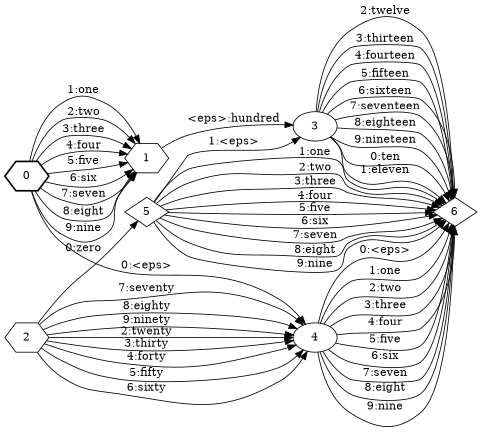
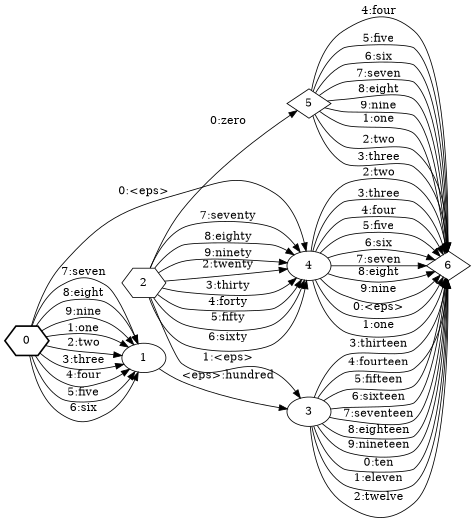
  digraph {
    nodesep=0.01
    rankdir=LR
    ranksep=0.4
    node [fontsize=14 shape=hexagon style=solid]
    edge [fontsize=14]
    n1 [label=0 style=bold]
-   n2 [label=1]
+   n2 [label=1 shape=ellipse]
    n3 [label=4 shape=ellipse]
    n4 [label=3 shape=ellipse]
    n5 [label=2]
    n6 [label=5 shape=diamond]
    n7 [label=6 shape=diamond]
    n1 -> n2 [label="1:one"]
    n1 -> n2 [label="2:two"]
    n1 -> n2 [label="3:three"]
    n1 -> n2 [label="4:four"]
    n1 -> n2 [label="5:five"]
    n1 -> n2 [label="6:six"]
    n1 -> n2 [label="7:seven"]
    n1 -> n2 [label="8:eight"]
    n1 -> n2 [label="9:nine"]
    n1 -> n3 [label="0:<eps>"]
    n2 -> n4 [label="<eps>:hundred"]
    n3 -> n7 [label="0:<eps>"]
    n3 -> n7 [label="1:one"]
    n3 -> n7 [label="2:two"]
    n3 -> n7 [label="3:three"]
    n3 -> n7 [label="4:four"]
    n3 -> n7 [label="5:five"]
    n3 -> n7 [label="6:six"]
    n3 -> n7 [label="7:seven"]
    n3 -> n7 [label="8:eight"]
    n3 -> n7 [label="9:nine"]
    n4 -> n7 [label="1:eleven"]
    n4 -> n7 [label="2:twelve"]
    n4 -> n7 [label="3:thirteen"]
    n4 -> n7 [label="4:fourteen"]
    n4 -> n7 [label="5:fifteen"]
    n4 -> n7 [label="6:sixteen"]
    n4 -> n7 [label="7:seventeen"]
    n4 -> n7 [label="8:eighteen"]
    n4 -> n7 [label="9:nineteen"]
    n4 -> n7 [label="0:ten"]
    n5 -> n3 [label="2:twenty"]
    n5 -> n3 [label="3:thirty"]
    n5 -> n3 [label="4:forty"]
    n5 -> n3 [label="5:fifty"]
    n5 -> n3 [label="6:sixty"]
    n5 -> n3 [label="7:seventy"]
    n5 -> n3 [label="8:eighty"]
    n5 -> n3 [label="9:ninety"]
-   n6 -> n4 [label="1:<eps>"]
+   n5 -> n4 [label="1:<eps>"]
    n5 -> n6 [label="0:zero"]
    n6 -> n7 [label="1:one"]
    n6 -> n7 [label="2:two"]
    n6 -> n7 [label="3:three"]
    n6 -> n7 [label="4:four"]
    n6 -> n7 [label="5:five"]
    n6 -> n7 [label="6:six"]
    n6 -> n7 [label="7:seven"]
    n6 -> n7 [label="8:eight"]
    n6 -> n7 [label="9:nine"]
  }
